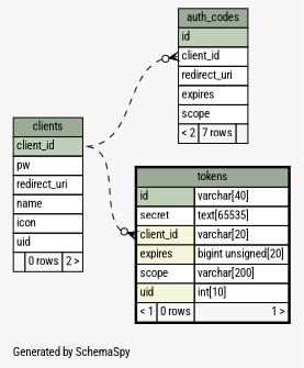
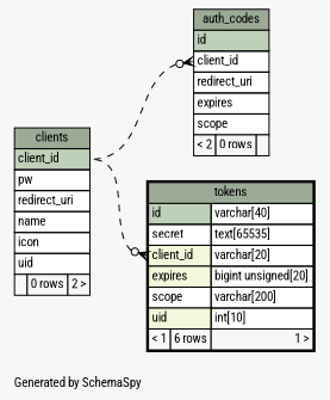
  digraph {
    bgcolor="#f7f7f7"
    fontname="Roboto Condensed"
    fontsize=11
    label="\nGenerated by SchemaSpy"
    labeljust=l
    nodesep=0.18
    rankdir=RL
    ranksep=0.46
    node [fontname="Roboto Condensed" fontsize=11 shape=plaintext]
    edge [arrowhead=none arrowsize=0.8 arrowtail=crowodot dir=back fontname="Roboto Condensed" headport="client_id:e" style=dashed tailport="client_id:w"]
-   n1 [label=<     <TABLE BORDER="0" CELLBORDER="1" CELLSPACING="0" BGCOLOR="#ffffff">       <TR><TD COLSPAN="3" BGCOLOR="#9bab96" ALIGN="CENTER">auth_codes</TD></TR>       <TR><TD PORT="id" COLSPAN="3" BGCOLOR="#bed1b8" ALIGN="LEFT">id</TD></TR>       <TR><TD PORT="client_id" COLSPAN="3" ALIGN="LEFT">client_id</TD></TR>       <TR><TD PORT="redirect_uri" COLSPAN="3" ALIGN="LEFT">redirect_uri</TD></TR>       <TR><TD PORT="expires" COLSPAN="3" ALIGN="LEFT">expires</TD></TR>       <TR><TD PORT="scope" COLSPAN="3" ALIGN="LEFT">scope</TD></TR>       <TR><TD ALIGN="LEFT" BGCOLOR="#f7f7f7">&lt; 2</TD><TD ALIGN="RIGHT" BGCOLOR="#f7f7f7">7 rows</TD><TD ALIGN="RIGHT" BGCOLOR="#f7f7f7">  </TD></TR>     </TABLE>>]
+   n1 [label=<     <TABLE BORDER="0" CELLBORDER="1" CELLSPACING="0" BGCOLOR="#ffffff">       <TR><TD COLSPAN="3" BGCOLOR="#9bab96" ALIGN="CENTER">auth_codes</TD></TR>       <TR><TD PORT="id" COLSPAN="3" BGCOLOR="#bed1b8" ALIGN="LEFT">id</TD></TR>       <TR><TD PORT="client_id" COLSPAN="3" ALIGN="LEFT">client_id</TD></TR>       <TR><TD PORT="redirect_uri" COLSPAN="3" ALIGN="LEFT">redirect_uri</TD></TR>       <TR><TD PORT="expires" COLSPAN="3" ALIGN="LEFT">expires</TD></TR>       <TR><TD PORT="scope" COLSPAN="3" ALIGN="LEFT">scope</TD></TR>       <TR><TD ALIGN="LEFT" BGCOLOR="#f7f7f7">&lt; 2</TD><TD ALIGN="RIGHT" BGCOLOR="#f7f7f7">0 rows</TD><TD ALIGN="RIGHT" BGCOLOR="#f7f7f7">  </TD></TR>     </TABLE>>]
    n2 [label=<     <TABLE BORDER="0" CELLBORDER="1" CELLSPACING="0" BGCOLOR="#ffffff">       <TR><TD COLSPAN="3" BGCOLOR="#9bab96" ALIGN="CENTER">clients</TD></TR>       <TR><TD PORT="client_id" COLSPAN="3" BGCOLOR="#bed1b8" ALIGN="LEFT">client_id</TD></TR>       <TR><TD PORT="pw" COLSPAN="3" ALIGN="LEFT">pw</TD></TR>       <TR><TD PORT="redirect_uri" COLSPAN="3" ALIGN="LEFT">redirect_uri</TD></TR>       <TR><TD PORT="name" COLSPAN="3" ALIGN="LEFT">name</TD></TR>       <TR><TD PORT="icon" COLSPAN="3" ALIGN="LEFT">icon</TD></TR>       <TR><TD PORT="uid" COLSPAN="3" ALIGN="LEFT">uid</TD></TR>       <TR><TD ALIGN="LEFT" BGCOLOR="#f7f7f7">  </TD><TD ALIGN="RIGHT" BGCOLOR="#f7f7f7">0 rows</TD><TD ALIGN="RIGHT" BGCOLOR="#f7f7f7">2 &gt;</TD></TR>     </TABLE>>]
-   n3 [label=<     <TABLE BORDER="2" CELLBORDER="1" CELLSPACING="0" BGCOLOR="#ffffff">       <TR><TD COLSPAN="3" BGCOLOR="#9bab96" ALIGN="CENTER">tokens</TD></TR>       <TR><TD PORT="id" COLSPAN="2" BGCOLOR="#bed1b8" ALIGN="LEFT">id</TD><TD PORT="id.type" ALIGN="LEFT">varchar[40]</TD></TR>       <TR><TD PORT="secret" COLSPAN="2" ALIGN="LEFT">secret</TD><TD PORT="secret.type" ALIGN="LEFT">text[65535]</TD></TR>       <TR><TD PORT="client_id" COLSPAN="2" BGCOLOR="#f4f7da" ALIGN="LEFT">client_id</TD><TD PORT="client_id.type" ALIGN="LEFT">varchar[20]</TD></TR>       <TR><TD PORT="expires" COLSPAN="2" BGCOLOR="#f4f7da" ALIGN="LEFT">expires</TD><TD PORT="expires.type" ALIGN="LEFT">bigint unsigned[20]</TD></TR>       <TR><TD PORT="scope" COLSPAN="2" ALIGN="LEFT">scope</TD><TD PORT="scope.type" ALIGN="LEFT">varchar[200]</TD></TR>       <TR><TD PORT="uid" COLSPAN="2" BGCOLOR="#f4f7da" ALIGN="LEFT">uid</TD><TD PORT="uid.type" ALIGN="LEFT">int[10]</TD></TR>       <TR><TD ALIGN="LEFT" BGCOLOR="#f7f7f7">&lt; 1</TD><TD ALIGN="RIGHT" BGCOLOR="#f7f7f7">0 rows</TD><TD ALIGN="RIGHT" BGCOLOR="#f7f7f7">1 &gt;</TD></TR>     </TABLE>>]
+   n3 [label=<     <TABLE BORDER="2" CELLBORDER="1" CELLSPACING="0" BGCOLOR="#ffffff">       <TR><TD COLSPAN="3" BGCOLOR="#9bab96" ALIGN="CENTER">tokens</TD></TR>       <TR><TD PORT="id" COLSPAN="2" BGCOLOR="#bed1b8" ALIGN="LEFT">id</TD><TD PORT="id.type" ALIGN="LEFT">varchar[40]</TD></TR>       <TR><TD PORT="secret" COLSPAN="2" ALIGN="LEFT">secret</TD><TD PORT="secret.type" ALIGN="LEFT">text[65535]</TD></TR>       <TR><TD PORT="client_id" COLSPAN="2" BGCOLOR="#f4f7da" ALIGN="LEFT">client_id</TD><TD PORT="client_id.type" ALIGN="LEFT">varchar[20]</TD></TR>       <TR><TD PORT="expires" COLSPAN="2" BGCOLOR="#f4f7da" ALIGN="LEFT">expires</TD><TD PORT="expires.type" ALIGN="LEFT">bigint unsigned[20]</TD></TR>       <TR><TD PORT="scope" COLSPAN="2" ALIGN="LEFT">scope</TD><TD PORT="scope.type" ALIGN="LEFT">varchar[200]</TD></TR>       <TR><TD PORT="uid" COLSPAN="2" BGCOLOR="#f4f7da" ALIGN="LEFT">uid</TD><TD PORT="uid.type" ALIGN="LEFT">int[10]</TD></TR>       <TR><TD ALIGN="LEFT" BGCOLOR="#f7f7f7">&lt; 1</TD><TD ALIGN="RIGHT" BGCOLOR="#f7f7f7">6 rows</TD><TD ALIGN="RIGHT" BGCOLOR="#f7f7f7">1 &gt;</TD></TR>     </TABLE>>]
    n1 -> n2
    n3 -> n2
  }
